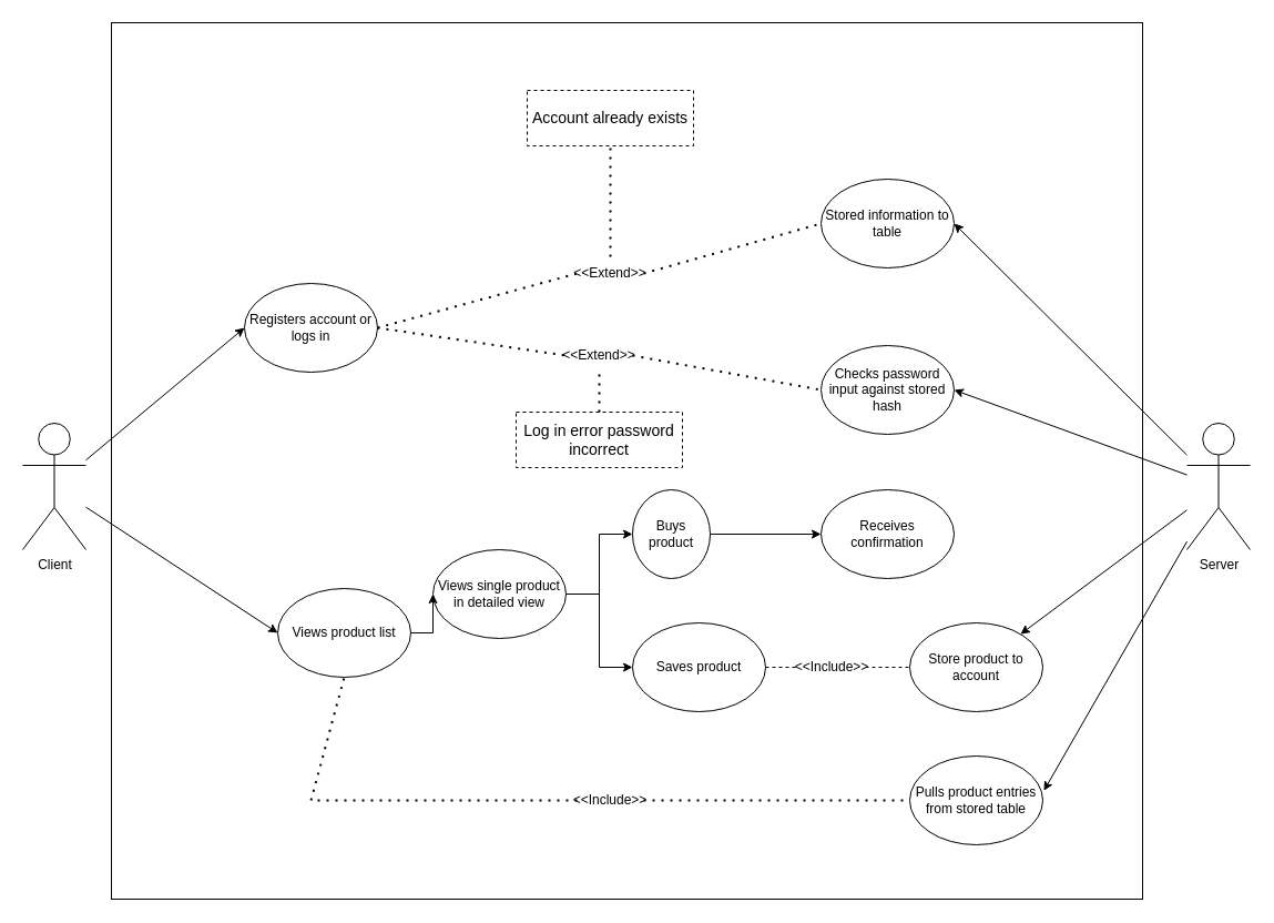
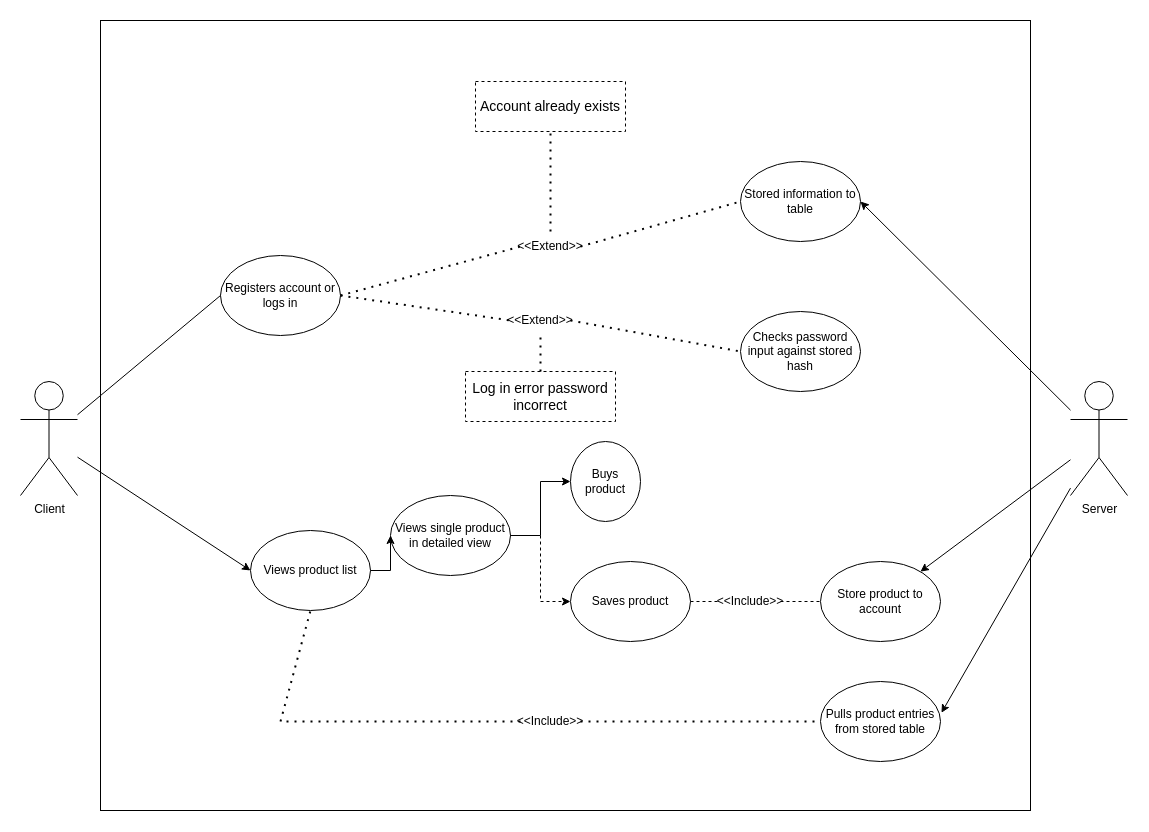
  <mxCell id="0" />
  <mxCell id="1" parent="0" />
  <mxCell id="2" value="" style="rounded=0;whiteSpace=wrap;html=1;fillColor=none;shadow=0;" vertex="1" parent="1"><mxGeometry x="100" y="20" width="930" height="790" as="geometry" /></mxCell>
  <mxCell id="3" value="Client" style="shape=umlActor;verticalLabelPosition=bottom;verticalAlign=top;html=1;outlineConnect=0;" vertex="1" parent="1"><mxGeometry x="20" y="381" width="57" height="114" as="geometry" /></mxCell>
  <mxCell id="4" value="Registers account or logs in" style="ellipse;whiteSpace=wrap;html=1;" vertex="1" parent="1"><mxGeometry x="220" y="255" width="120" height="80" as="geometry" /></mxCell>
  <mxCell id="5" style="edgeStyle=orthogonalEdgeStyle;rounded=0;orthogonalLoop=1;jettySize=auto;html=1;entryX=0;entryY=0.5;entryDx=0;entryDy=0;" edge="1" parent="1" source="6" target="9"><mxGeometry relative="1" as="geometry" /></mxCell>
  <mxCell id="6" value="Views product list" style="ellipse;whiteSpace=wrap;html=1;fillColor=none;" vertex="1" parent="1"><mxGeometry x="250" y="530" width="120" height="80" as="geometry" /></mxCell>
  <mxCell id="7" style="edgeStyle=orthogonalEdgeStyle;rounded=0;orthogonalLoop=1;jettySize=auto;html=1;" edge="1" parent="1" source="9" target="11"><mxGeometry relative="1" as="geometry" /></mxCell>
- <mxCell id="8" style="edgeStyle=orthogonalEdgeStyle;rounded=0;orthogonalLoop=1;jettySize=auto;html=1;entryX=0;entryY=0.5;entryDx=0;entryDy=0;" edge="1" parent="1" source="9" target="12"><mxGeometry relative="1" as="geometry" /></mxCell>
+ <mxCell id="8" style="edgeStyle=orthogonalEdgeStyle;rounded=0;orthogonalLoop=1;jettySize=auto;html=1;entryX=0;entryY=0.5;entryDx=0;entryDy=0;dashed=1;" edge="1" parent="1" source="9" target="12"><mxGeometry relative="1" as="geometry" /></mxCell>
  <mxCell id="9" value="Views single product in detailed view" style="ellipse;whiteSpace=wrap;html=1;fillColor=none;" vertex="1" parent="1"><mxGeometry x="390" y="495" width="120" height="80" as="geometry" /></mxCell>
- <mxCell id="10" style="edgeStyle=orthogonalEdgeStyle;rounded=0;orthogonalLoop=1;jettySize=auto;html=1;" edge="1" parent="1" source="11" target="18"><mxGeometry relative="1" as="geometry" /></mxCell>
  <mxCell id="11" value="Buys product" style="ellipse;whiteSpace=wrap;html=1;fillColor=none;" vertex="1" parent="1"><mxGeometry x="570" y="441" width="70" height="80" as="geometry" /></mxCell>
  <mxCell id="12" value="Saves product" style="ellipse;whiteSpace=wrap;html=1;fillColor=none;" vertex="1" parent="1"><mxGeometry x="570" y="561" width="120" height="80" as="geometry" /></mxCell>
  <mxCell id="13" value="Server" style="shape=umlActor;verticalLabelPosition=bottom;verticalAlign=top;html=1;outlineConnect=0;" vertex="1" parent="1"><mxGeometry x="1070" y="381" width="57" height="114" as="geometry" /></mxCell>
  <mxCell id="14" value="Store product to account" style="ellipse;whiteSpace=wrap;html=1;fillColor=none;" vertex="1" parent="1"><mxGeometry x="820" y="561" width="120" height="80" as="geometry" /></mxCell>
  <mxCell id="15" value="" style="endArrow=none;dashed=1;html=1;rounded=0;exitX=1;exitY=0.5;exitDx=0;exitDy=0;entryX=0;entryY=0.5;entryDx=0;entryDy=0;startArrow=none;" edge="1" parent="1" source="16" target="14"><mxGeometry width="50" height="50" relative="1" as="geometry"><mxPoint x="810" y="661" as="sourcePoint" /><mxPoint x="860" y="611" as="targetPoint" /></mxGeometry></mxCell>
  <mxCell id="16" value="&amp;lt;&amp;lt;Include&amp;gt;&amp;gt;" style="text;html=1;strokeColor=none;fillColor=none;align=center;verticalAlign=middle;whiteSpace=wrap;rounded=0;" vertex="1" parent="1"><mxGeometry x="720" y="586" width="60" height="30" as="geometry" /></mxCell>
  <mxCell id="17" value="" style="endArrow=none;dashed=1;html=1;rounded=0;exitX=1;exitY=0.5;exitDx=0;exitDy=0;entryX=0;entryY=0.5;entryDx=0;entryDy=0;" edge="1" parent="1" source="12" target="16"><mxGeometry width="50" height="50" relative="1" as="geometry"><mxPoint x="690" y="601" as="sourcePoint" /><mxPoint x="800" y="601" as="targetPoint" /></mxGeometry></mxCell>
- <mxCell id="18" value="Receives confirmation" style="ellipse;whiteSpace=wrap;html=1;fillColor=none;" vertex="1" parent="1"><mxGeometry x="740" y="441" width="120" height="80" as="geometry" /></mxCell>
  <mxCell id="19" value="Stored information to table" style="ellipse;whiteSpace=wrap;html=1;fillColor=none;" vertex="1" parent="1"><mxGeometry x="740" y="161" width="120" height="80" as="geometry" /></mxCell>
  <mxCell id="20" value="Checks password input against stored hash" style="ellipse;whiteSpace=wrap;html=1;fillColor=none;" vertex="1" parent="1"><mxGeometry x="740" y="311" width="120" height="80" as="geometry" /></mxCell>
  <mxCell id="21" value="" style="endArrow=none;dashed=1;html=1;dashPattern=1 3;strokeWidth=2;rounded=0;exitX=1;exitY=0.5;exitDx=0;exitDy=0;entryX=0;entryY=0.5;entryDx=0;entryDy=0;startArrow=none;" edge="1" parent="1" source="23" target="20"><mxGeometry width="50" height="50" relative="1" as="geometry"><mxPoint x="350" y="381" as="sourcePoint" /><mxPoint x="400" y="331" as="targetPoint" /></mxGeometry></mxCell>
  <mxCell id="22" value="" style="endArrow=none;dashed=1;html=1;dashPattern=1 3;strokeWidth=2;rounded=0;exitX=1;exitY=0.5;exitDx=0;exitDy=0;entryX=0;entryY=0.5;entryDx=0;entryDy=0;startArrow=none;" edge="1" parent="1" source="31" target="19"><mxGeometry width="50" height="50" relative="1" as="geometry"><mxPoint x="350" y="305" as="sourcePoint" /><mxPoint x="750" y="361" as="targetPoint" /><Array as="points" /></mxGeometry></mxCell>
  <mxCell id="23" value="&amp;lt;&amp;lt;Extend&amp;gt;&amp;gt;" style="text;html=1;strokeColor=none;fillColor=none;align=center;verticalAlign=middle;whiteSpace=wrap;rounded=0;" vertex="1" parent="1"><mxGeometry x="510" y="305" width="60" height="30" as="geometry" /></mxCell>
  <mxCell id="24" value="" style="endArrow=none;dashed=1;html=1;dashPattern=1 3;strokeWidth=2;rounded=0;exitX=1;exitY=0.5;exitDx=0;exitDy=0;entryX=0;entryY=0.5;entryDx=0;entryDy=0;" edge="1" parent="1" source="4" target="23"><mxGeometry width="50" height="50" relative="1" as="geometry"><mxPoint x="340" y="295" as="sourcePoint" /><mxPoint x="740" y="351" as="targetPoint" /></mxGeometry></mxCell>
  <mxCell id="25" value="" style="endArrow=none;dashed=1;html=1;dashPattern=1 3;strokeWidth=2;rounded=0;entryX=0.5;entryY=1;entryDx=0;entryDy=0;exitX=0.5;exitY=0;exitDx=0;exitDy=0;" edge="1" parent="1" source="26" target="23"><mxGeometry width="50" height="50" relative="1" as="geometry"><mxPoint x="480" y="401" as="sourcePoint" /><mxPoint x="530" y="351" as="targetPoint" /></mxGeometry></mxCell>
  <mxCell id="26" value="&lt;span style=&quot;font-size: 14px;&quot;&gt;Log in error password incorrect&lt;/span&gt;" style="rounded=0;whiteSpace=wrap;html=1;fillColor=none;border 1px dotted black;dashed=1;" vertex="1" parent="1"><mxGeometry x="465" y="371" width="150" height="50" as="geometry" /></mxCell>
  <mxCell id="27" value="Pulls product entries from stored table" style="ellipse;whiteSpace=wrap;html=1;fillColor=none;" vertex="1" parent="1"><mxGeometry x="820" y="681" width="120" height="80" as="geometry" /></mxCell>
  <mxCell id="28" value="" style="endArrow=none;dashed=1;html=1;dashPattern=1 3;strokeWidth=2;rounded=0;entryX=0.5;entryY=1;entryDx=0;entryDy=0;exitX=0;exitY=0.5;exitDx=0;exitDy=0;startArrow=none;" edge="1" parent="1" source="29" target="6"><mxGeometry width="50" height="50" relative="1" as="geometry"><mxPoint x="370" y="761" as="sourcePoint" /><mxPoint x="420" y="711" as="targetPoint" /><Array as="points"><mxPoint x="280" y="721" /></Array></mxGeometry></mxCell>
  <mxCell id="29" value="&amp;lt;&amp;lt;Include&amp;gt;&amp;gt;" style="text;html=1;strokeColor=none;fillColor=none;align=center;verticalAlign=middle;whiteSpace=wrap;rounded=0;" vertex="1" parent="1"><mxGeometry x="520" y="706" width="60" height="30" as="geometry" /></mxCell>
  <mxCell id="30" value="" style="endArrow=none;dashed=1;html=1;dashPattern=1 3;strokeWidth=2;rounded=0;entryX=0;entryY=0.5;entryDx=0;entryDy=0;exitX=1;exitY=0.5;exitDx=0;exitDy=0;" edge="1" parent="1" source="29" target="27"><mxGeometry width="50" height="50" relative="1" as="geometry"><mxPoint x="510" y="751" as="sourcePoint" /><mxPoint x="560" y="701" as="targetPoint" /></mxGeometry></mxCell>
  <mxCell id="31" value="&amp;lt;&amp;lt;Extend&amp;gt;&amp;gt;" style="text;html=1;strokeColor=none;fillColor=none;align=center;verticalAlign=middle;whiteSpace=wrap;rounded=0;" vertex="1" parent="1"><mxGeometry x="520" y="231" width="60" height="30" as="geometry" /></mxCell>
  <mxCell id="32" value="" style="endArrow=none;dashed=1;html=1;dashPattern=1 3;strokeWidth=2;rounded=0;exitX=1;exitY=0.5;exitDx=0;exitDy=0;entryX=0;entryY=0.5;entryDx=0;entryDy=0;" edge="1" parent="1" source="4" target="31"><mxGeometry width="50" height="50" relative="1" as="geometry"><mxPoint x="340" y="295" as="sourcePoint" /><mxPoint x="740" y="201" as="targetPoint" /><Array as="points" /></mxGeometry></mxCell>
  <mxCell id="33" value="&lt;span style=&quot;font-size: 14px;&quot;&gt;Account already exists&lt;/span&gt;" style="rounded=0;whiteSpace=wrap;html=1;fillColor=none;border 1px dotted black;dashed=1;" vertex="1" parent="1"><mxGeometry x="475" y="81" width="150" height="50" as="geometry" /></mxCell>
  <mxCell id="34" value="" style="endArrow=none;dashed=1;html=1;dashPattern=1 3;strokeWidth=2;rounded=0;entryX=0.5;entryY=1;entryDx=0;entryDy=0;" edge="1" parent="1" source="31" target="33"><mxGeometry width="50" height="50" relative="1" as="geometry"><mxPoint x="440" y="261" as="sourcePoint" /><mxPoint x="490" y="211" as="targetPoint" /></mxGeometry></mxCell>
- <mxCell id="35" value="" style="endArrow=classic;html=1;rounded=0;entryX=0;entryY=0.5;entryDx=0;entryDy=0;" edge="1" parent="1" source="3" target="4"><mxGeometry width="50" height="50" relative="1" as="geometry"><mxPoint x="80" y="441" as="sourcePoint" /><mxPoint x="190" y="381" as="targetPoint" /></mxGeometry></mxCell>
+ <mxCell id="35" value="" style="endArrow=none;html=1;rounded=0;entryX=0;entryY=0.5;entryDx=0;entryDy=0;" edge="1" parent="1" source="3" target="4"><mxGeometry width="50" height="50" relative="1" as="geometry"><mxPoint x="80" y="441" as="sourcePoint" /><mxPoint x="190" y="381" as="targetPoint" /></mxGeometry></mxCell>
  <mxCell id="36" value="" style="endArrow=classic;html=1;rounded=0;entryX=0;entryY=0.5;entryDx=0;entryDy=0;" edge="1" parent="1" source="3" target="6"><mxGeometry width="50" height="50" relative="1" as="geometry"><mxPoint x="87" y="424.236" as="sourcePoint" /><mxPoint x="230" y="305" as="targetPoint" /></mxGeometry></mxCell>
  <mxCell id="37" value="" style="endArrow=classic;html=1;rounded=0;entryX=1;entryY=0.5;entryDx=0;entryDy=0;" edge="1" parent="1" source="13" target="19"><mxGeometry width="50" height="50" relative="1" as="geometry"><mxPoint x="990" y="451" as="sourcePoint" /><mxPoint x="1040" y="401" as="targetPoint" /></mxGeometry></mxCell>
- <mxCell id="38" value="" style="endArrow=classic;html=1;rounded=0;entryX=1;entryY=0.5;entryDx=0;entryDy=0;" edge="1" parent="1" source="13" target="20"><mxGeometry width="50" height="50" relative="1" as="geometry"><mxPoint x="1080" y="419.679" as="sourcePoint" /><mxPoint x="870" y="211" as="targetPoint" /></mxGeometry></mxCell>
  <mxCell id="39" value="" style="endArrow=classic;html=1;rounded=0;" edge="1" parent="1" source="13" target="14"><mxGeometry width="50" height="50" relative="1" as="geometry"><mxPoint x="1080" y="437.604" as="sourcePoint" /><mxPoint x="870" y="361" as="targetPoint" /></mxGeometry></mxCell>
  <mxCell id="40" value="" style="endArrow=classic;html=1;rounded=0;entryX=1.008;entryY=0.391;entryDx=0;entryDy=0;entryPerimeter=0;" edge="1" parent="1" source="13" target="27"><mxGeometry width="50" height="50" relative="1" as="geometry"><mxPoint x="1080" y="469.254" as="sourcePoint" /><mxPoint x="929.947" y="581.154" as="targetPoint" /></mxGeometry></mxCell>
